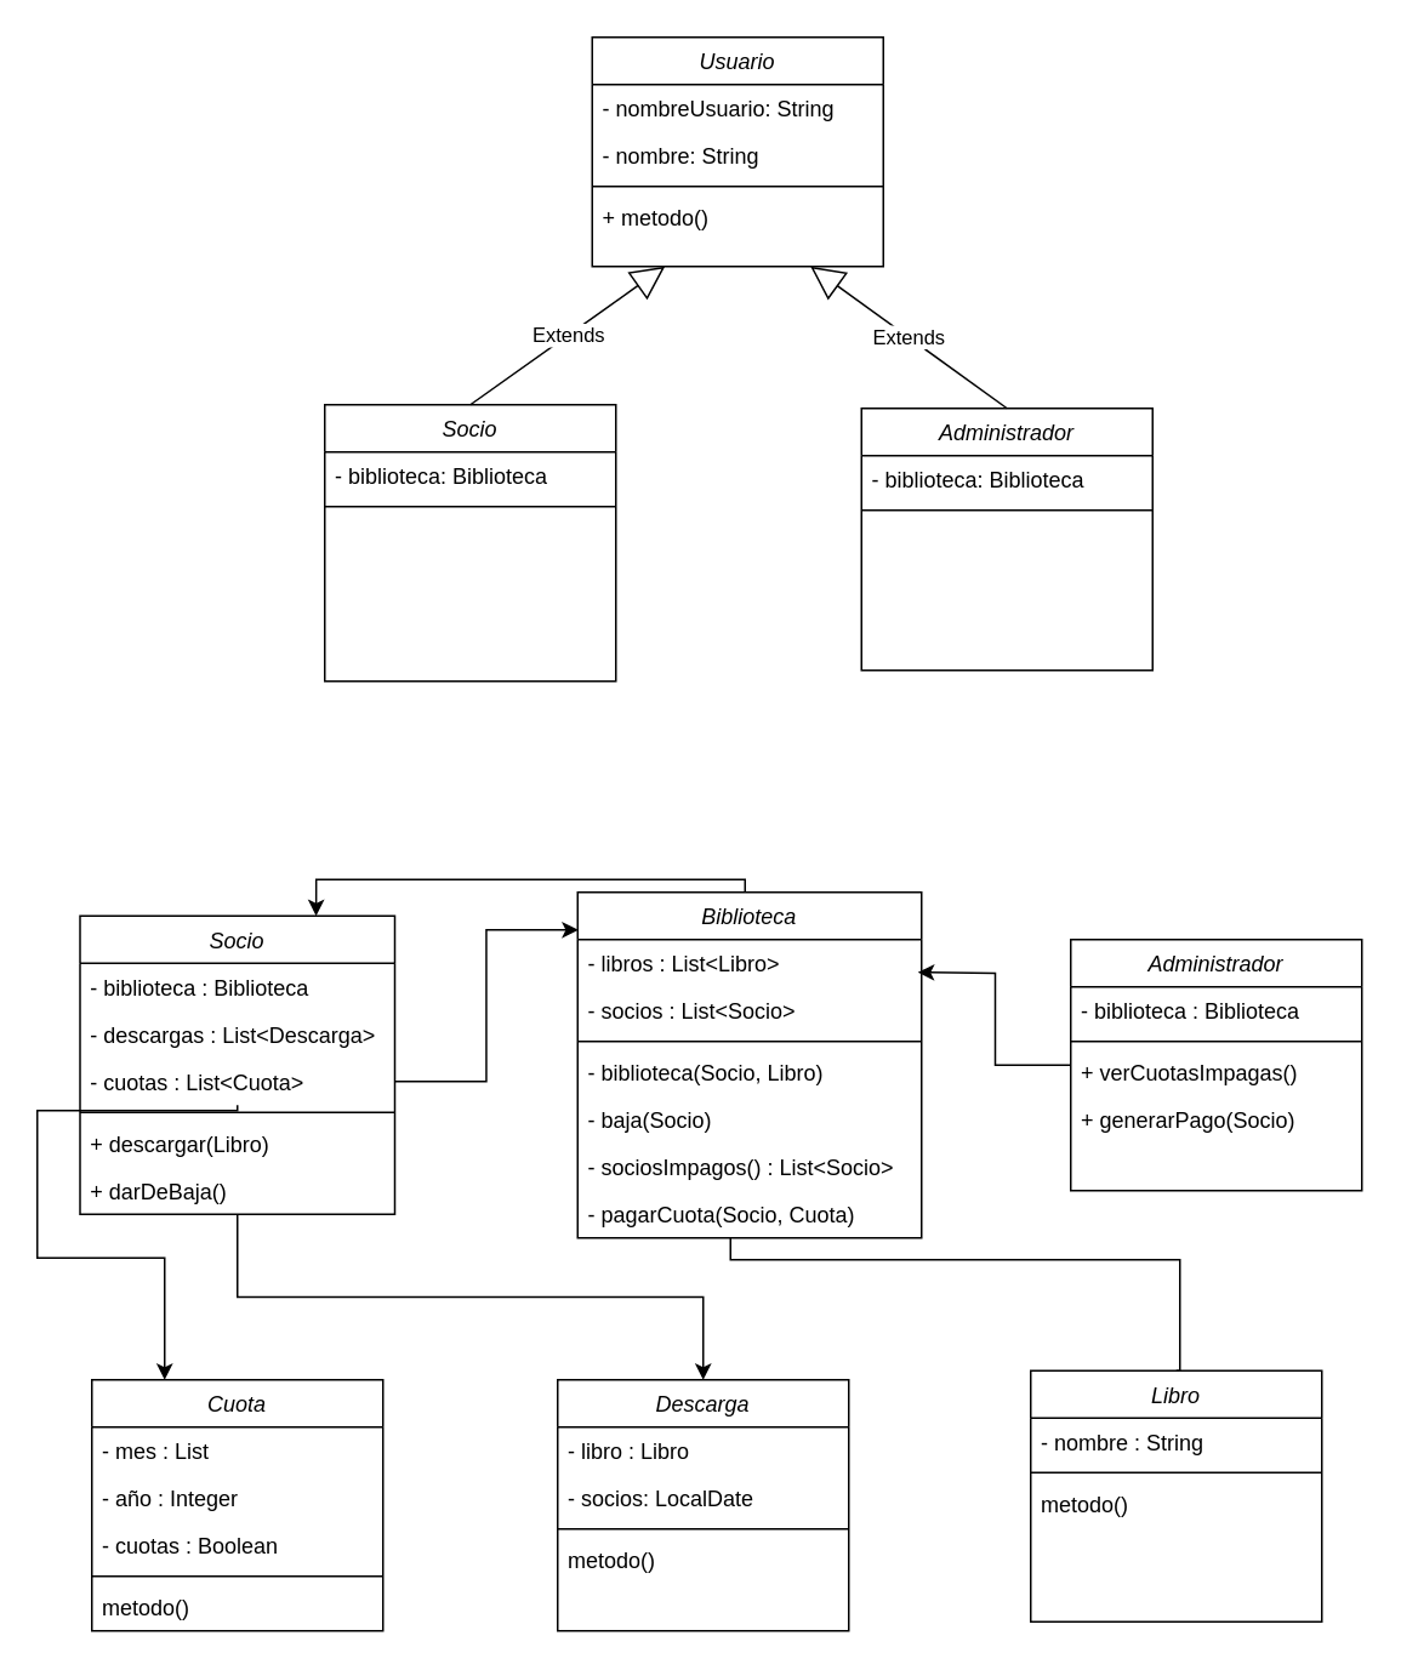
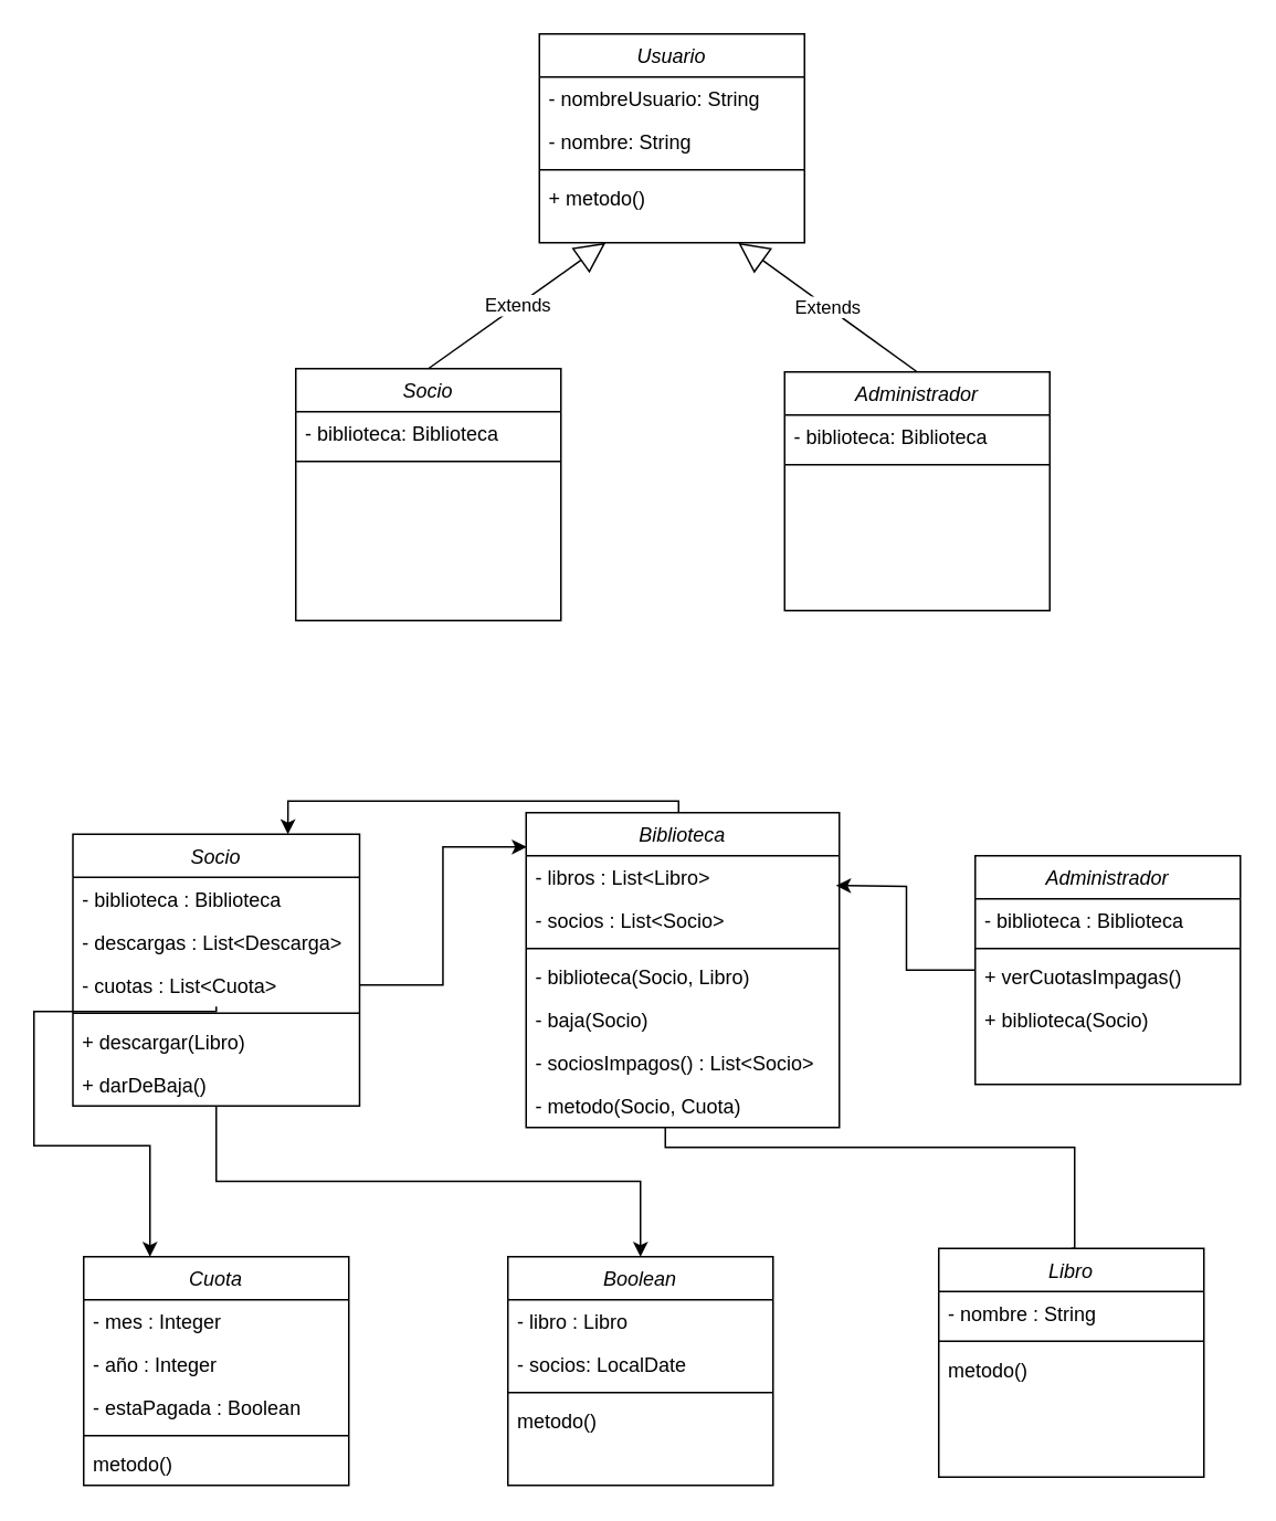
  <mxCell id="0" />
  <mxCell id="1" parent="0" />
  <mxCell id="2" style="edgeStyle=orthogonalEdgeStyle;rounded=0;orthogonalLoop=1;jettySize=auto;html=1;entryX=0.5;entryY=0;entryDx=0;entryDy=0;endArrow=none;" edge="1" parent="1" source="4" target="12"><mxGeometry relative="1" as="geometry"><Array as="points"><mxPoint x="401" y="692" /><mxPoint x="648" y="692" /></Array></mxGeometry></mxCell>
  <mxCell id="3" style="edgeStyle=orthogonalEdgeStyle;rounded=0;orthogonalLoop=1;jettySize=auto;html=1;entryX=0.75;entryY=0;entryDx=0;entryDy=0;" edge="1" parent="1" source="4" target="17"><mxGeometry relative="1" as="geometry"><Array as="points"><mxPoint x="409" y="483" /><mxPoint x="173" y="483" /></Array></mxGeometry></mxCell>
  <mxCell id="4" value="Biblioteca" style="swimlane;fontStyle=2;align=center;verticalAlign=top;childLayout=stackLayout;horizontal=1;startSize=26;horizontalStack=0;resizeParent=1;resizeLast=0;collapsible=1;marginBottom=0;rounded=0;shadow=0;strokeWidth=1;" parent="1" vertex="1"><mxGeometry x="317" y="490" width="189" height="190" as="geometry"><mxRectangle x="230" y="140" width="160" height="26" as="alternateBounds" /></mxGeometry></mxCell>
  <mxCell id="5" value="- libros : List&lt;Libro&gt;" style="text;align=left;verticalAlign=top;spacingLeft=4;spacingRight=4;overflow=hidden;rotatable=0;points=[[0,0.5],[1,0.5]];portConstraint=eastwest;" vertex="1" parent="4"><mxGeometry y="26" width="189" height="26" as="geometry" /></mxCell>
  <mxCell id="6" value="- socios : List&lt;Socio&gt;" style="text;align=left;verticalAlign=top;spacingLeft=4;spacingRight=4;overflow=hidden;rotatable=0;points=[[0,0.5],[1,0.5]];portConstraint=eastwest;" parent="4" vertex="1"><mxGeometry y="52" width="189" height="26" as="geometry" /></mxCell>
  <mxCell id="7" value="" style="line;html=1;strokeWidth=1;align=left;verticalAlign=middle;spacingTop=-1;spacingLeft=3;spacingRight=3;rotatable=0;labelPosition=right;points=[];portConstraint=eastwest;" parent="4" vertex="1"><mxGeometry y="78" width="189" height="8" as="geometry" /></mxCell>
  <mxCell id="8" value="- biblioteca(Socio, Libro)" style="text;align=left;verticalAlign=top;spacingLeft=4;spacingRight=4;overflow=hidden;rotatable=0;points=[[0,0.5],[1,0.5]];portConstraint=eastwest;" vertex="1" parent="4"><mxGeometry y="86" width="189" height="26" as="geometry" /></mxCell>
  <mxCell id="9" value="- baja(Socio)" style="text;align=left;verticalAlign=top;spacingLeft=4;spacingRight=4;overflow=hidden;rotatable=0;points=[[0,0.5],[1,0.5]];portConstraint=eastwest;" vertex="1" parent="4"><mxGeometry y="112" width="189" height="26" as="geometry" /></mxCell>
  <mxCell id="10" value="- sociosImpagos() : List&lt;Socio&gt;" style="text;align=left;verticalAlign=top;spacingLeft=4;spacingRight=4;overflow=hidden;rotatable=0;points=[[0,0.5],[1,0.5]];portConstraint=eastwest;" vertex="1" parent="4"><mxGeometry y="138" width="189" height="26" as="geometry" /></mxCell>
- <mxCell id="11" value="- pagarCuota(Socio, Cuota)" style="text;align=left;verticalAlign=top;spacingLeft=4;spacingRight=4;overflow=hidden;rotatable=0;points=[[0,0.5],[1,0.5]];portConstraint=eastwest;" parent="4" vertex="1"><mxGeometry y="164" width="189" height="26" as="geometry" /></mxCell>
+ <mxCell id="11" value="- metodo(Socio, Cuota)" style="text;align=left;verticalAlign=top;spacingLeft=4;spacingRight=4;overflow=hidden;rotatable=0;points=[[0,0.5],[1,0.5]];portConstraint=eastwest;" parent="4" vertex="1"><mxGeometry y="164" width="189" height="26" as="geometry" /></mxCell>
  <mxCell id="12" value="Libro" style="swimlane;fontStyle=2;align=center;verticalAlign=top;childLayout=stackLayout;horizontal=1;startSize=26;horizontalStack=0;resizeParent=1;resizeLast=0;collapsible=1;marginBottom=0;rounded=0;shadow=0;strokeWidth=1;" vertex="1" parent="1"><mxGeometry x="566" y="753" width="160" height="138" as="geometry"><mxRectangle x="230" y="140" width="160" height="26" as="alternateBounds" /></mxGeometry></mxCell>
  <mxCell id="13" value="- nombre : String" style="text;align=left;verticalAlign=top;spacingLeft=4;spacingRight=4;overflow=hidden;rotatable=0;points=[[0,0.5],[1,0.5]];portConstraint=eastwest;" vertex="1" parent="12"><mxGeometry y="26" width="160" height="26" as="geometry" /></mxCell>
  <mxCell id="14" value="" style="line;html=1;strokeWidth=1;align=left;verticalAlign=middle;spacingTop=-1;spacingLeft=3;spacingRight=3;rotatable=0;labelPosition=right;points=[];portConstraint=eastwest;" vertex="1" parent="12"><mxGeometry y="52" width="160" height="8" as="geometry" /></mxCell>
  <mxCell id="15" value="metodo()" style="text;align=left;verticalAlign=top;spacingLeft=4;spacingRight=4;overflow=hidden;rotatable=0;points=[[0,0.5],[1,0.5]];portConstraint=eastwest;" vertex="1" parent="12"><mxGeometry y="60" width="160" height="26" as="geometry" /></mxCell>
  <mxCell id="16" style="edgeStyle=orthogonalEdgeStyle;rounded=0;orthogonalLoop=1;jettySize=auto;html=1;exitX=0.5;exitY=1;exitDx=0;exitDy=0;" edge="1" parent="1" source="17" target="37"><mxGeometry relative="1" as="geometry" /></mxCell>
  <mxCell id="17" value="Socio" style="swimlane;fontStyle=2;align=center;verticalAlign=top;childLayout=stackLayout;horizontal=1;startSize=26;horizontalStack=0;resizeParent=1;resizeLast=0;collapsible=1;marginBottom=0;rounded=0;shadow=0;strokeWidth=1;" vertex="1" parent="1"><mxGeometry x="43.5" y="503" width="173" height="164" as="geometry"><mxRectangle x="230" y="140" width="160" height="26" as="alternateBounds" /></mxGeometry></mxCell>
  <mxCell id="18" value="- biblioteca : Biblioteca" style="text;align=left;verticalAlign=top;spacingLeft=4;spacingRight=4;overflow=hidden;rotatable=0;points=[[0,0.5],[1,0.5]];portConstraint=eastwest;" vertex="1" parent="17"><mxGeometry y="26" width="173" height="26" as="geometry" /></mxCell>
  <mxCell id="19" value="- descargas : List&lt;Descarga&gt;" style="text;align=left;verticalAlign=top;spacingLeft=4;spacingRight=4;overflow=hidden;rotatable=0;points=[[0,0.5],[1,0.5]];portConstraint=eastwest;" vertex="1" parent="17"><mxGeometry y="52" width="173" height="26" as="geometry" /></mxCell>
  <mxCell id="20" value="- cuotas : List&lt;Cuota&gt;" style="text;align=left;verticalAlign=top;spacingLeft=4;spacingRight=4;overflow=hidden;rotatable=0;points=[[0,0.5],[1,0.5]];portConstraint=eastwest;" vertex="1" parent="17"><mxGeometry y="78" width="173" height="26" as="geometry" /></mxCell>
  <mxCell id="21" value="" style="line;html=1;strokeWidth=1;align=left;verticalAlign=middle;spacingTop=-1;spacingLeft=3;spacingRight=3;rotatable=0;labelPosition=right;points=[];portConstraint=eastwest;" vertex="1" parent="17"><mxGeometry y="104" width="173" height="8" as="geometry" /></mxCell>
  <mxCell id="22" value="+ descargar(Libro)" style="text;align=left;verticalAlign=top;spacingLeft=4;spacingRight=4;overflow=hidden;rotatable=0;points=[[0,0.5],[1,0.5]];portConstraint=eastwest;" vertex="1" parent="17"><mxGeometry y="112" width="173" height="26" as="geometry" /></mxCell>
  <mxCell id="23" value="+ darDeBaja()" style="text;align=left;verticalAlign=top;spacingLeft=4;spacingRight=4;overflow=hidden;rotatable=0;points=[[0,0.5],[1,0.5]];portConstraint=eastwest;" vertex="1" parent="17"><mxGeometry y="138" width="173" height="26" as="geometry" /></mxCell>
  <mxCell id="24" value="Cuota" style="swimlane;fontStyle=2;align=center;verticalAlign=top;childLayout=stackLayout;horizontal=1;startSize=26;horizontalStack=0;resizeParent=1;resizeLast=0;collapsible=1;marginBottom=0;rounded=0;shadow=0;strokeWidth=1;" vertex="1" parent="1"><mxGeometry x="50" y="758" width="160" height="138" as="geometry"><mxRectangle x="230" y="140" width="160" height="26" as="alternateBounds" /></mxGeometry></mxCell>
- <mxCell id="25" value="- mes : List" style="text;align=left;verticalAlign=top;spacingLeft=4;spacingRight=4;overflow=hidden;rotatable=0;points=[[0,0.5],[1,0.5]];portConstraint=eastwest;" vertex="1" parent="24"><mxGeometry y="26" width="160" height="26" as="geometry" /></mxCell>
+ <mxCell id="25" value="- mes : Integer" style="text;align=left;verticalAlign=top;spacingLeft=4;spacingRight=4;overflow=hidden;rotatable=0;points=[[0,0.5],[1,0.5]];portConstraint=eastwest;" vertex="1" parent="24"><mxGeometry y="26" width="160" height="26" as="geometry" /></mxCell>
  <mxCell id="26" value="- año : Integer" style="text;align=left;verticalAlign=top;spacingLeft=4;spacingRight=4;overflow=hidden;rotatable=0;points=[[0,0.5],[1,0.5]];portConstraint=eastwest;" vertex="1" parent="24"><mxGeometry y="52" width="160" height="26" as="geometry" /></mxCell>
- <mxCell id="27" value="- cuotas : Boolean" style="text;align=left;verticalAlign=top;spacingLeft=4;spacingRight=4;overflow=hidden;rotatable=0;points=[[0,0.5],[1,0.5]];portConstraint=eastwest;" vertex="1" parent="24"><mxGeometry y="78" width="160" height="26" as="geometry" /></mxCell>
+ <mxCell id="27" value="- estaPagada : Boolean" style="text;align=left;verticalAlign=top;spacingLeft=4;spacingRight=4;overflow=hidden;rotatable=0;points=[[0,0.5],[1,0.5]];portConstraint=eastwest;" vertex="1" parent="24"><mxGeometry y="78" width="160" height="26" as="geometry" /></mxCell>
  <mxCell id="28" value="" style="line;html=1;strokeWidth=1;align=left;verticalAlign=middle;spacingTop=-1;spacingLeft=3;spacingRight=3;rotatable=0;labelPosition=right;points=[];portConstraint=eastwest;" vertex="1" parent="24"><mxGeometry y="104" width="160" height="8" as="geometry" /></mxCell>
  <mxCell id="29" value="metodo()" style="text;align=left;verticalAlign=top;spacingLeft=4;spacingRight=4;overflow=hidden;rotatable=0;points=[[0,0.5],[1,0.5]];portConstraint=eastwest;" vertex="1" parent="24"><mxGeometry y="112" width="160" height="26" as="geometry" /></mxCell>
  <mxCell id="30" style="edgeStyle=orthogonalEdgeStyle;rounded=0;orthogonalLoop=1;jettySize=auto;html=1;" edge="1" parent="1" source="31"><mxGeometry relative="1" as="geometry"><mxPoint x="504" y="534" as="targetPoint" /></mxGeometry></mxCell>
  <mxCell id="31" value="Administrador" style="swimlane;fontStyle=2;align=center;verticalAlign=top;childLayout=stackLayout;horizontal=1;startSize=26;horizontalStack=0;resizeParent=1;resizeLast=0;collapsible=1;marginBottom=0;rounded=0;shadow=0;strokeWidth=1;" vertex="1" parent="1"><mxGeometry x="588" y="516" width="160" height="138" as="geometry"><mxRectangle x="230" y="140" width="160" height="26" as="alternateBounds" /></mxGeometry></mxCell>
  <mxCell id="32" value="- biblioteca : Biblioteca" style="text;align=left;verticalAlign=top;spacingLeft=4;spacingRight=4;overflow=hidden;rotatable=0;points=[[0,0.5],[1,0.5]];portConstraint=eastwest;" vertex="1" parent="31"><mxGeometry y="26" width="160" height="26" as="geometry" /></mxCell>
  <mxCell id="33" value="" style="line;html=1;strokeWidth=1;align=left;verticalAlign=middle;spacingTop=-1;spacingLeft=3;spacingRight=3;rotatable=0;labelPosition=right;points=[];portConstraint=eastwest;" vertex="1" parent="31"><mxGeometry y="52" width="160" height="8" as="geometry" /></mxCell>
  <mxCell id="34" value="+ verCuotasImpagas()" style="text;align=left;verticalAlign=top;spacingLeft=4;spacingRight=4;overflow=hidden;rotatable=0;points=[[0,0.5],[1,0.5]];portConstraint=eastwest;" vertex="1" parent="31"><mxGeometry y="60" width="160" height="26" as="geometry" /></mxCell>
- <mxCell id="35" value="+ generarPago(Socio)" style="text;align=left;verticalAlign=top;spacingLeft=4;spacingRight=4;overflow=hidden;rotatable=0;points=[[0,0.5],[1,0.5]];portConstraint=eastwest;" vertex="1" parent="31"><mxGeometry y="86" width="160" height="26" as="geometry" /></mxCell>
+ <mxCell id="35" value="+ biblioteca(Socio)" style="text;align=left;verticalAlign=top;spacingLeft=4;spacingRight=4;overflow=hidden;rotatable=0;points=[[0,0.5],[1,0.5]];portConstraint=eastwest;" vertex="1" parent="31"><mxGeometry y="86" width="160" height="26" as="geometry" /></mxCell>
  <mxCell id="36" style="edgeStyle=orthogonalEdgeStyle;rounded=0;orthogonalLoop=1;jettySize=auto;html=1;entryX=0.002;entryY=0.109;entryDx=0;entryDy=0;entryPerimeter=0;" edge="1" parent="1" source="20" target="4"><mxGeometry relative="1" as="geometry" /></mxCell>
- <mxCell id="37" value="Descarga" style="swimlane;fontStyle=2;align=center;verticalAlign=top;childLayout=stackLayout;horizontal=1;startSize=26;horizontalStack=0;resizeParent=1;resizeLast=0;collapsible=1;marginBottom=0;rounded=0;shadow=0;strokeWidth=1;" vertex="1" parent="1"><mxGeometry x="306" y="758" width="160" height="138" as="geometry"><mxRectangle x="230" y="140" width="160" height="26" as="alternateBounds" /></mxGeometry></mxCell>
+ <mxCell id="37" value="Boolean" style="swimlane;fontStyle=2;align=center;verticalAlign=top;childLayout=stackLayout;horizontal=1;startSize=26;horizontalStack=0;resizeParent=1;resizeLast=0;collapsible=1;marginBottom=0;rounded=0;shadow=0;strokeWidth=1;" vertex="1" parent="1"><mxGeometry x="306" y="758" width="160" height="138" as="geometry"><mxRectangle x="230" y="140" width="160" height="26" as="alternateBounds" /></mxGeometry></mxCell>
  <mxCell id="38" value="- libro : Libro" style="text;align=left;verticalAlign=top;spacingLeft=4;spacingRight=4;overflow=hidden;rotatable=0;points=[[0,0.5],[1,0.5]];portConstraint=eastwest;" vertex="1" parent="37"><mxGeometry y="26" width="160" height="26" as="geometry" /></mxCell>
  <mxCell id="39" value="- socios: LocalDate" style="text;align=left;verticalAlign=top;spacingLeft=4;spacingRight=4;overflow=hidden;rotatable=0;points=[[0,0.5],[1,0.5]];portConstraint=eastwest;" vertex="1" parent="37"><mxGeometry y="52" width="160" height="26" as="geometry" /></mxCell>
  <mxCell id="40" value="" style="line;html=1;strokeWidth=1;align=left;verticalAlign=middle;spacingTop=-1;spacingLeft=3;spacingRight=3;rotatable=0;labelPosition=right;points=[];portConstraint=eastwest;" vertex="1" parent="37"><mxGeometry y="78" width="160" height="8" as="geometry" /></mxCell>
  <mxCell id="41" value="metodo()" style="text;align=left;verticalAlign=top;spacingLeft=4;spacingRight=4;overflow=hidden;rotatable=0;points=[[0,0.5],[1,0.5]];portConstraint=eastwest;" vertex="1" parent="37"><mxGeometry y="86" width="160" height="26" as="geometry" /></mxCell>
  <mxCell id="42" style="edgeStyle=orthogonalEdgeStyle;rounded=0;orthogonalLoop=1;jettySize=auto;html=1;entryX=0.25;entryY=0;entryDx=0;entryDy=0;" edge="1" parent="1" source="20" target="24"><mxGeometry relative="1" as="geometry"><Array as="points"><mxPoint x="20" y="610" /><mxPoint x="20" y="691" /><mxPoint x="90" y="691" /></Array></mxGeometry></mxCell>
  <mxCell id="43" value="Socio" style="swimlane;fontStyle=2;align=center;verticalAlign=top;childLayout=stackLayout;horizontal=1;startSize=26;horizontalStack=0;resizeParent=1;resizeLast=0;collapsible=1;marginBottom=0;rounded=0;shadow=0;strokeWidth=1;" vertex="1" parent="1"><mxGeometry x="178" y="222" width="160" height="152" as="geometry"><mxRectangle x="230" y="140" width="160" height="26" as="alternateBounds" /></mxGeometry></mxCell>
  <mxCell id="44" value="- biblioteca: Biblioteca" style="text;align=left;verticalAlign=top;spacingLeft=4;spacingRight=4;overflow=hidden;rotatable=0;points=[[0,0.5],[1,0.5]];portConstraint=eastwest;" vertex="1" parent="43"><mxGeometry y="26" width="160" height="26" as="geometry" /></mxCell>
  <mxCell id="45" value="" style="line;html=1;strokeWidth=1;align=left;verticalAlign=middle;spacingTop=-1;spacingLeft=3;spacingRight=3;rotatable=0;labelPosition=right;points=[];portConstraint=eastwest;" vertex="1" parent="43"><mxGeometry y="52" width="160" height="8" as="geometry" /></mxCell>
  <mxCell id="46" value="Administrador" style="swimlane;fontStyle=2;align=center;verticalAlign=top;childLayout=stackLayout;horizontal=1;startSize=26;horizontalStack=0;resizeParent=1;resizeLast=0;collapsible=1;marginBottom=0;rounded=0;shadow=0;strokeWidth=1;" vertex="1" parent="1"><mxGeometry x="473" y="224" width="160" height="144" as="geometry"><mxRectangle x="230" y="140" width="160" height="26" as="alternateBounds" /></mxGeometry></mxCell>
  <mxCell id="47" value="- biblioteca: Biblioteca" style="text;align=left;verticalAlign=top;spacingLeft=4;spacingRight=4;overflow=hidden;rotatable=0;points=[[0,0.5],[1,0.5]];portConstraint=eastwest;rounded=0;shadow=0;html=0;" vertex="1" parent="46"><mxGeometry y="26" width="160" height="26" as="geometry" /></mxCell>
  <mxCell id="48" value="" style="line;html=1;strokeWidth=1;align=left;verticalAlign=middle;spacingTop=-1;spacingLeft=3;spacingRight=3;rotatable=0;labelPosition=right;points=[];portConstraint=eastwest;" vertex="1" parent="46"><mxGeometry y="52" width="160" height="8" as="geometry" /></mxCell>
  <mxCell id="49" value="Usuario" style="swimlane;fontStyle=2;align=center;verticalAlign=top;childLayout=stackLayout;horizontal=1;startSize=26;horizontalStack=0;resizeParent=1;resizeLast=0;collapsible=1;marginBottom=0;rounded=0;shadow=0;strokeWidth=1;" vertex="1" parent="1"><mxGeometry x="325" y="20" width="160" height="126" as="geometry"><mxRectangle x="230" y="140" width="160" height="26" as="alternateBounds" /></mxGeometry></mxCell>
  <mxCell id="50" value="- nombreUsuario: String" style="text;align=left;verticalAlign=top;spacingLeft=4;spacingRight=4;overflow=hidden;rotatable=0;points=[[0,0.5],[1,0.5]];portConstraint=eastwest;rounded=0;shadow=0;html=0;" vertex="1" parent="49"><mxGeometry y="26" width="160" height="26" as="geometry" /></mxCell>
  <mxCell id="51" value="- nombre: String" style="text;align=left;verticalAlign=top;spacingLeft=4;spacingRight=4;overflow=hidden;rotatable=0;points=[[0,0.5],[1,0.5]];portConstraint=eastwest;rounded=0;shadow=0;html=0;" vertex="1" parent="49"><mxGeometry y="52" width="160" height="26" as="geometry" /></mxCell>
  <mxCell id="52" value="" style="line;html=1;strokeWidth=1;align=left;verticalAlign=middle;spacingTop=-1;spacingLeft=3;spacingRight=3;rotatable=0;labelPosition=right;points=[];portConstraint=eastwest;" vertex="1" parent="49"><mxGeometry y="78" width="160" height="8" as="geometry" /></mxCell>
  <mxCell id="53" value="+ metodo()" style="text;align=left;verticalAlign=top;spacingLeft=4;spacingRight=4;overflow=hidden;rotatable=0;points=[[0,0.5],[1,0.5]];portConstraint=eastwest;" vertex="1" parent="49"><mxGeometry y="86" width="160" height="26" as="geometry" /></mxCell>
  <mxCell id="54" value="Extends" style="endArrow=block;endSize=16;endFill=0;html=1;rounded=0;exitX=0.5;exitY=0;exitDx=0;exitDy=0;entryX=0.25;entryY=1;entryDx=0;entryDy=0;" edge="1" parent="1" source="43" target="49"><mxGeometry width="160" relative="1" as="geometry"><mxPoint x="266" y="187" as="sourcePoint" /><mxPoint x="426" y="187" as="targetPoint" /></mxGeometry></mxCell>
  <mxCell id="55" value="Extends" style="endArrow=block;endSize=16;endFill=0;html=1;rounded=0;exitX=0.5;exitY=0;exitDx=0;exitDy=0;entryX=0.75;entryY=1;entryDx=0;entryDy=0;" edge="1" parent="1" source="46" target="49"><mxGeometry width="160" relative="1" as="geometry"><mxPoint x="268" y="232" as="sourcePoint" /><mxPoint x="375" y="156" as="targetPoint" /></mxGeometry></mxCell>
